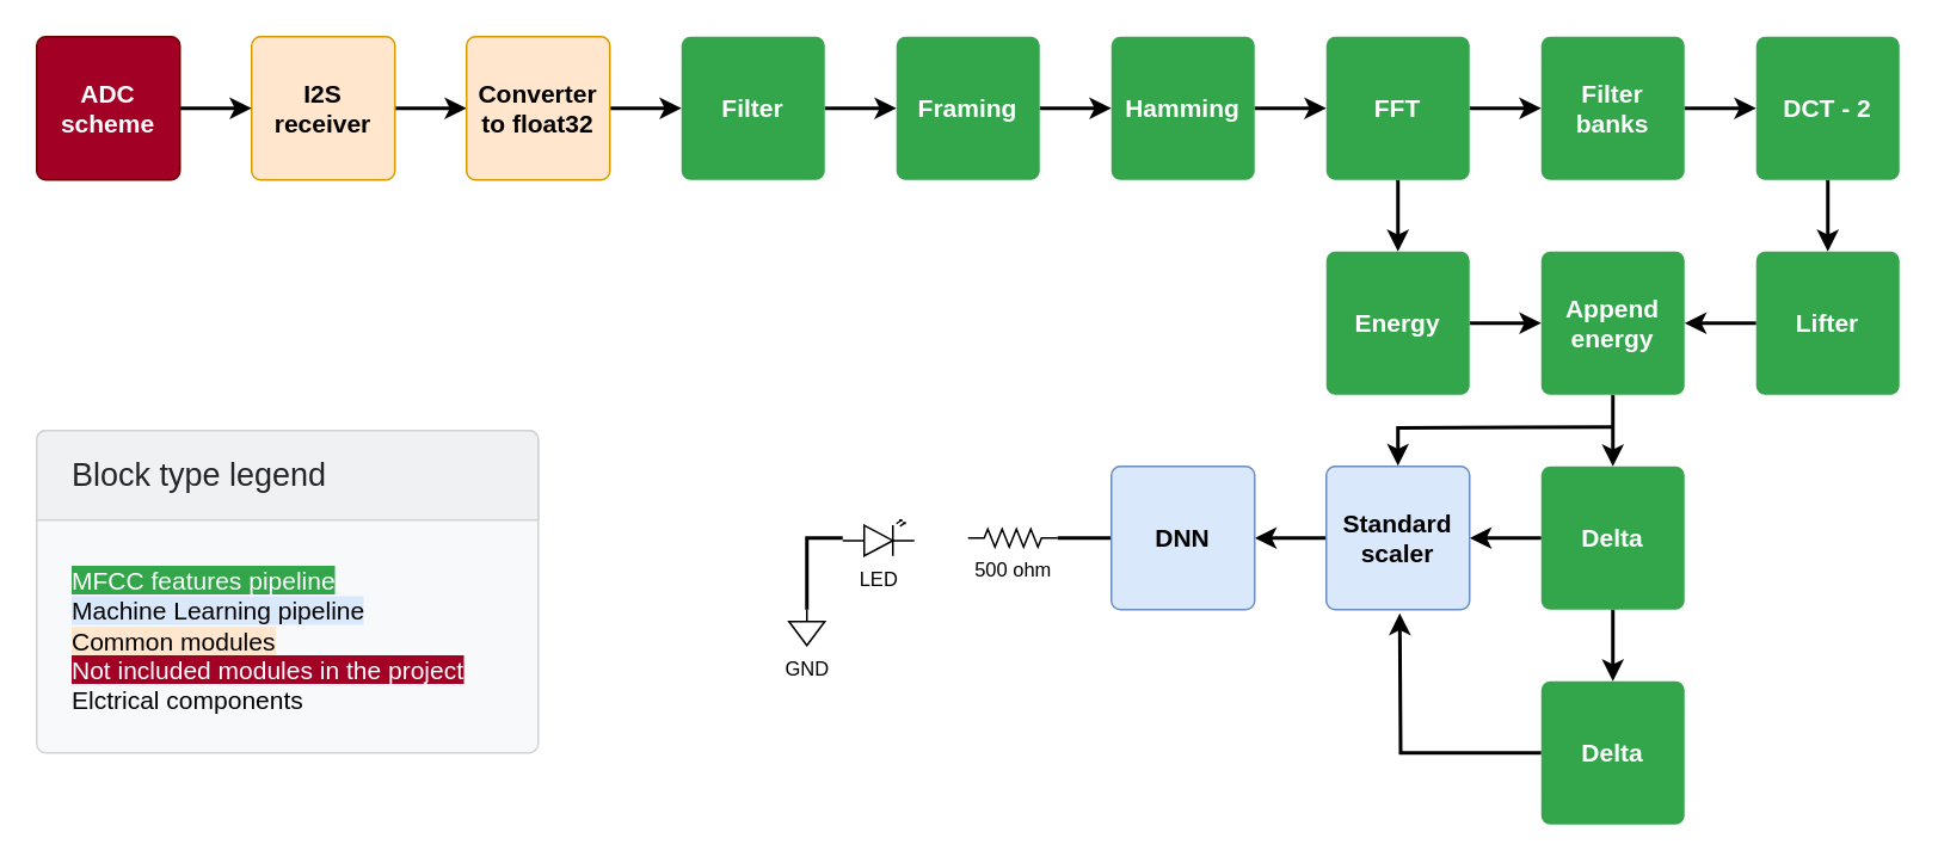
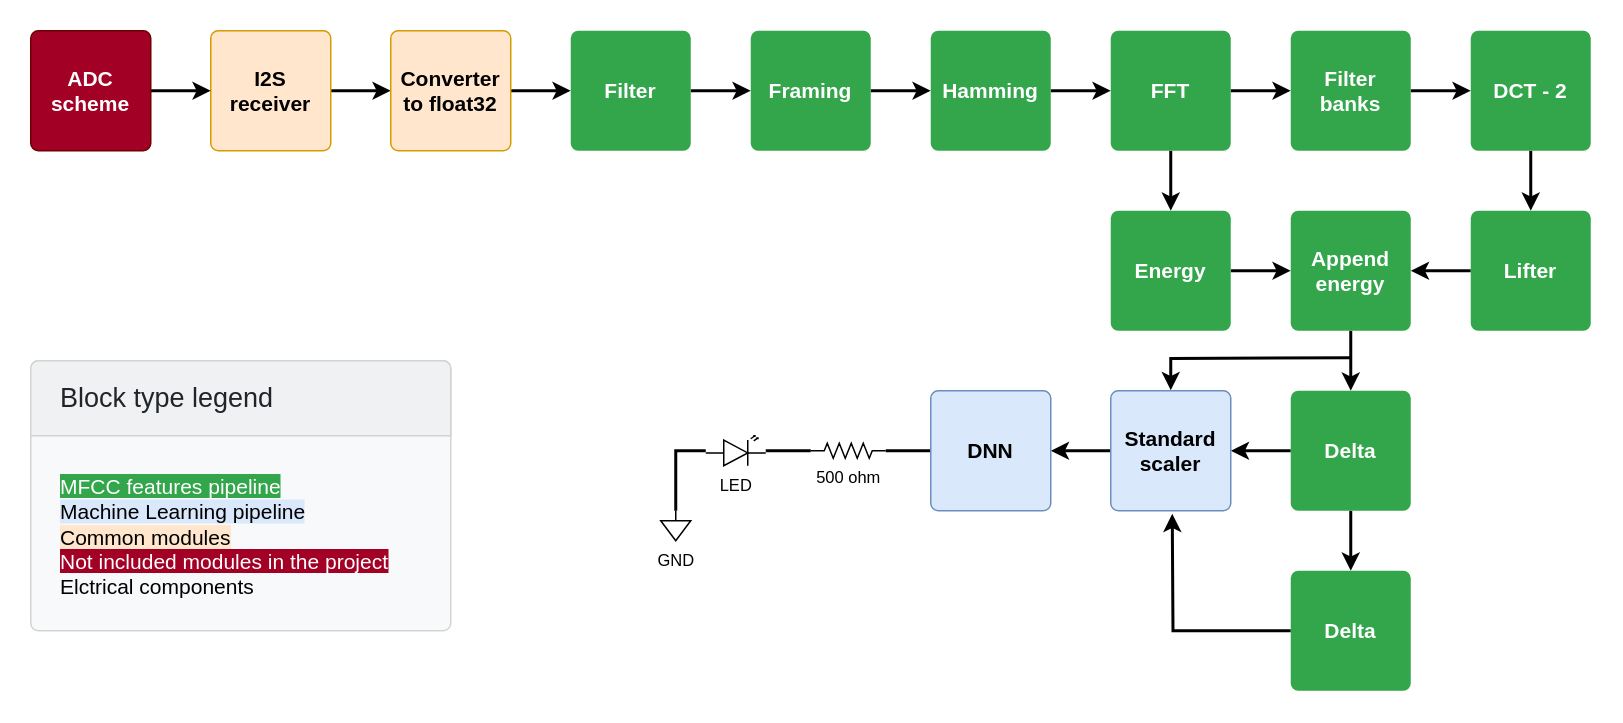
  <mxCell id="0" />
  <mxCell id="1" parent="0" />
  <mxCell id="2" value="" style="edgeStyle=orthogonalEdgeStyle;rounded=0;orthogonalLoop=1;jettySize=auto;html=1;fontSize=11;strokeWidth=2;" edge="1" parent="1" source="3" target="5"><mxGeometry relative="1" as="geometry" /></mxCell>
  <mxCell id="3" value="I2S receiver" style="html=1;shadow=0;dashed=0;shape=mxgraph.bootstrap.rrect;rSize=5;strokeColor=#d79b00;strokeWidth=1;fillColor=#ffe6cc;whiteSpace=wrap;align=center;verticalAlign=middle;spacingLeft=0;fontStyle=1;fontSize=14;spacing=5;sketch=0;" vertex="1" parent="1"><mxGeometry x="140" y="20" width="80" height="80" as="geometry" /></mxCell>
  <mxCell id="4" value="" style="edgeStyle=orthogonalEdgeStyle;rounded=0;orthogonalLoop=1;jettySize=auto;html=1;fontSize=11;strokeWidth=2;" edge="1" parent="1" source="5" target="7"><mxGeometry relative="1" as="geometry" /></mxCell>
  <mxCell id="5" value="Converter to float32" style="html=1;shadow=0;dashed=0;shape=mxgraph.bootstrap.rrect;rSize=5;strokeColor=#d79b00;strokeWidth=1;fillColor=#ffe6cc;whiteSpace=wrap;align=center;verticalAlign=middle;spacingLeft=0;fontStyle=1;fontSize=14;spacing=5;sketch=0;" vertex="1" parent="1"><mxGeometry x="260" y="20" width="80" height="80" as="geometry" /></mxCell>
  <mxCell id="6" value="" style="edgeStyle=orthogonalEdgeStyle;rounded=0;orthogonalLoop=1;jettySize=auto;html=1;fontSize=11;strokeWidth=2;" edge="1" parent="1" source="7" target="9"><mxGeometry relative="1" as="geometry" /></mxCell>
  <mxCell id="7" value="Filter" style="html=1;shadow=0;dashed=0;shape=mxgraph.bootstrap.rrect;rSize=5;strokeColor=none;strokeWidth=1;fillColor=#33A64C;fontColor=#FFFFFF;whiteSpace=wrap;align=center;verticalAlign=middle;spacingLeft=0;fontStyle=1;fontSize=14;spacing=5;sketch=0;" vertex="1" parent="1"><mxGeometry x="380" y="20" width="80" height="80" as="geometry" /></mxCell>
  <mxCell id="8" value="" style="edgeStyle=orthogonalEdgeStyle;rounded=0;orthogonalLoop=1;jettySize=auto;html=1;fontSize=11;strokeWidth=2;" edge="1" parent="1" source="9" target="11"><mxGeometry relative="1" as="geometry" /></mxCell>
  <mxCell id="9" value="Framing" style="html=1;shadow=0;dashed=0;shape=mxgraph.bootstrap.rrect;rSize=5;strokeColor=none;strokeWidth=1;fillColor=#33A64C;fontColor=#FFFFFF;whiteSpace=wrap;align=center;verticalAlign=middle;spacingLeft=0;fontStyle=1;fontSize=14;spacing=5;sketch=0;" vertex="1" parent="1"><mxGeometry x="500" y="20" width="80" height="80" as="geometry" /></mxCell>
  <mxCell id="10" value="" style="edgeStyle=orthogonalEdgeStyle;rounded=0;orthogonalLoop=1;jettySize=auto;html=1;fontSize=11;strokeWidth=2;" edge="1" parent="1" source="11" target="14"><mxGeometry relative="1" as="geometry" /></mxCell>
  <mxCell id="11" value="Hamming" style="html=1;shadow=0;dashed=0;shape=mxgraph.bootstrap.rrect;rSize=5;strokeColor=none;strokeWidth=1;fillColor=#33A64C;fontColor=#FFFFFF;whiteSpace=wrap;align=center;verticalAlign=middle;spacingLeft=0;fontStyle=1;fontSize=14;spacing=5;sketch=0;" vertex="1" parent="1"><mxGeometry x="620" y="20" width="80" height="80" as="geometry" /></mxCell>
  <mxCell id="12" value="" style="edgeStyle=orthogonalEdgeStyle;rounded=0;orthogonalLoop=1;jettySize=auto;html=1;fontSize=11;strokeWidth=2;" edge="1" parent="1" source="14" target="18"><mxGeometry relative="1" as="geometry" /></mxCell>
  <mxCell id="13" value="" style="edgeStyle=orthogonalEdgeStyle;rounded=0;orthogonalLoop=1;jettySize=auto;html=1;fontSize=11;strokeWidth=2;" edge="1" parent="1" source="14" target="16"><mxGeometry relative="1" as="geometry" /></mxCell>
  <mxCell id="14" value="FFT" style="html=1;shadow=0;dashed=0;shape=mxgraph.bootstrap.rrect;rSize=5;strokeColor=none;strokeWidth=1;fillColor=#33A64C;fontColor=#FFFFFF;whiteSpace=wrap;align=center;verticalAlign=middle;spacingLeft=0;fontStyle=1;fontSize=14;spacing=5;sketch=0;" vertex="1" parent="1"><mxGeometry x="740" y="20" width="80" height="80" as="geometry" /></mxCell>
  <mxCell id="15" value="" style="edgeStyle=orthogonalEdgeStyle;rounded=0;orthogonalLoop=1;jettySize=auto;html=1;fontSize=11;strokeWidth=2;" edge="1" parent="1" source="16" target="24"><mxGeometry relative="1" as="geometry" /></mxCell>
  <mxCell id="16" value="Energy" style="html=1;shadow=0;dashed=0;shape=mxgraph.bootstrap.rrect;rSize=5;strokeColor=none;strokeWidth=1;fillColor=#33A64C;fontColor=#FFFFFF;whiteSpace=wrap;align=center;verticalAlign=middle;spacingLeft=0;fontStyle=1;fontSize=14;spacing=5;sketch=0;" vertex="1" parent="1"><mxGeometry x="740" y="140" width="80" height="80" as="geometry" /></mxCell>
  <mxCell id="17" value="" style="edgeStyle=orthogonalEdgeStyle;rounded=0;orthogonalLoop=1;jettySize=auto;html=1;fontSize=11;strokeWidth=2;" edge="1" parent="1" source="18" target="20"><mxGeometry relative="1" as="geometry" /></mxCell>
  <mxCell id="18" value="Filter banks" style="html=1;shadow=0;dashed=0;shape=mxgraph.bootstrap.rrect;rSize=5;strokeColor=none;strokeWidth=1;fillColor=#33A64C;fontColor=#FFFFFF;whiteSpace=wrap;align=center;verticalAlign=middle;spacingLeft=0;fontStyle=1;fontSize=14;spacing=5;sketch=0;" vertex="1" parent="1"><mxGeometry x="860" y="20" width="80" height="80" as="geometry" /></mxCell>
  <mxCell id="19" value="" style="edgeStyle=orthogonalEdgeStyle;rounded=0;orthogonalLoop=1;jettySize=auto;html=1;fontSize=11;strokeWidth=2;" edge="1" parent="1" source="20" target="22"><mxGeometry relative="1" as="geometry" /></mxCell>
  <mxCell id="20" value="DCT - 2" style="html=1;shadow=0;dashed=0;shape=mxgraph.bootstrap.rrect;rSize=5;strokeColor=none;strokeWidth=1;fillColor=#33A64C;fontColor=#FFFFFF;whiteSpace=wrap;align=center;verticalAlign=middle;spacingLeft=0;fontStyle=1;fontSize=14;spacing=5;sketch=0;" vertex="1" parent="1"><mxGeometry x="980" y="20" width="80" height="80" as="geometry" /></mxCell>
  <mxCell id="21" value="" style="edgeStyle=orthogonalEdgeStyle;rounded=0;orthogonalLoop=1;jettySize=auto;html=1;fontSize=11;strokeWidth=2;" edge="1" parent="1" source="22" target="24"><mxGeometry relative="1" as="geometry" /></mxCell>
  <mxCell id="22" value="Lifter" style="html=1;shadow=0;dashed=0;shape=mxgraph.bootstrap.rrect;rSize=5;strokeColor=none;strokeWidth=1;fillColor=#33A64C;fontColor=#FFFFFF;whiteSpace=wrap;align=center;verticalAlign=middle;spacingLeft=0;fontStyle=1;fontSize=14;spacing=5;sketch=0;" vertex="1" parent="1"><mxGeometry x="980" y="140" width="80" height="80" as="geometry" /></mxCell>
  <mxCell id="23" value="" style="rounded=0;orthogonalLoop=1;jettySize=auto;html=1;fontSize=11;fontColor=#000000;strokeWidth=2;" edge="1" parent="1" source="24" target="27"><mxGeometry relative="1" as="geometry" /></mxCell>
  <mxCell id="24" value="Append energy" style="html=1;shadow=0;dashed=0;shape=mxgraph.bootstrap.rrect;rSize=5;strokeColor=none;strokeWidth=1;fillColor=#33A64C;fontColor=#FFFFFF;whiteSpace=wrap;align=center;verticalAlign=middle;spacingLeft=0;fontStyle=1;fontSize=14;spacing=5;sketch=0;" vertex="1" parent="1"><mxGeometry x="860" y="140" width="80" height="80" as="geometry" /></mxCell>
  <mxCell id="25" value="" style="edgeStyle=orthogonalEdgeStyle;rounded=0;orthogonalLoop=1;jettySize=auto;html=1;fontSize=11;fontColor=#000000;strokeWidth=2;" edge="1" parent="1" source="27" target="42"><mxGeometry relative="1" as="geometry" /></mxCell>
  <mxCell id="26" value="" style="edgeStyle=orthogonalEdgeStyle;rounded=0;orthogonalLoop=1;jettySize=auto;html=1;fontSize=11;fontColor=#000000;strokeWidth=2;" edge="1" parent="1" source="27" target="29"><mxGeometry relative="1" as="geometry" /></mxCell>
  <mxCell id="27" value="Delta" style="html=1;shadow=0;dashed=0;shape=mxgraph.bootstrap.rrect;rSize=5;strokeColor=none;strokeWidth=1;fillColor=#33A64C;fontColor=#FFFFFF;whiteSpace=wrap;align=center;verticalAlign=middle;spacingLeft=0;fontStyle=1;fontSize=14;spacing=5;sketch=0;" vertex="1" parent="1"><mxGeometry x="860" y="260" width="80" height="80" as="geometry" /></mxCell>
  <mxCell id="28" value="" style="edgeStyle=orthogonalEdgeStyle;rounded=0;orthogonalLoop=1;jettySize=auto;html=1;fontSize=11;strokeWidth=2;" edge="1" parent="1" source="29" target="31"><mxGeometry relative="1" as="geometry" /></mxCell>
  <mxCell id="29" value="Standard scaler" style="html=1;shadow=0;dashed=0;shape=mxgraph.bootstrap.rrect;rSize=5;strokeColor=#6c8ebf;strokeWidth=1;fillColor=#dae8fc;whiteSpace=wrap;align=center;verticalAlign=middle;spacingLeft=0;fontStyle=1;fontSize=14;spacing=5;sketch=0;" vertex="1" parent="1"><mxGeometry x="740" y="260" width="80" height="80" as="geometry" /></mxCell>
  <mxCell id="30" value="" style="edgeStyle=orthogonalEdgeStyle;rounded=0;orthogonalLoop=1;jettySize=auto;html=1;fontSize=11;strokeWidth=2;endArrow=none;endFill=0;" edge="1" parent="1" source="31" target="35"><mxGeometry relative="1" as="geometry" /></mxCell>
  <mxCell id="31" value="DNN" style="html=1;shadow=0;dashed=0;shape=mxgraph.bootstrap.rrect;rSize=5;strokeColor=#6c8ebf;strokeWidth=1;fillColor=#dae8fc;whiteSpace=wrap;align=center;verticalAlign=middle;spacingLeft=0;fontStyle=1;fontSize=14;spacing=5;sketch=0;" vertex="1" parent="1"><mxGeometry x="620" y="260" width="80" height="80" as="geometry" /></mxCell>
  <mxCell id="32" style="edgeStyle=orthogonalEdgeStyle;rounded=0;orthogonalLoop=1;jettySize=auto;html=1;fontSize=11;strokeWidth=2;endArrow=none;endFill=0;" edge="1" parent="1" source="33" target="38"><mxGeometry relative="1" as="geometry"><mxPoint x="460" y="340" as="targetPoint" /><Array as="points"><mxPoint x="450" y="300" /></Array></mxGeometry></mxCell>
  <mxCell id="33" value="LED" style="verticalLabelPosition=bottom;shadow=0;dashed=0;align=center;html=1;verticalAlign=top;shape=mxgraph.electrical.opto_electronics.led_2;pointerEvents=1;sketch=0;fontSize=11;gradientColor=none;" vertex="1" parent="1"><mxGeometry x="470" y="290" width="40" height="20" as="geometry" /></mxCell>
+ <mxCell id="34" value="" style="edgeStyle=orthogonalEdgeStyle;rounded=0;orthogonalLoop=1;jettySize=auto;html=1;fontSize=11;strokeWidth=2;endArrow=none;endFill=0;" edge="1" parent="1" source="35" target="33"><mxGeometry relative="1" as="geometry" /></mxCell>
  <mxCell id="35" value="500 ohm" style="pointerEvents=1;verticalLabelPosition=bottom;shadow=0;dashed=0;align=center;html=1;verticalAlign=top;shape=mxgraph.electrical.resistors.resistor_2;sketch=0;fontSize=11;gradientColor=none;" vertex="1" parent="1"><mxGeometry x="540" y="295" width="50" height="10" as="geometry" /></mxCell>
  <mxCell id="36" value="" style="edgeStyle=orthogonalEdgeStyle;rounded=0;orthogonalLoop=1;jettySize=auto;html=1;fontSize=11;strokeWidth=2;" edge="1" parent="1" source="37" target="3"><mxGeometry relative="1" as="geometry" /></mxCell>
  <mxCell id="37" value="ADC scheme" style="html=1;shadow=0;dashed=0;shape=mxgraph.bootstrap.rrect;rSize=5;strokeColor=#6F0000;strokeWidth=1;fillColor=#a20025;fontColor=#ffffff;whiteSpace=wrap;align=center;verticalAlign=middle;spacingLeft=0;fontStyle=1;fontSize=14;spacing=5;sketch=0;" vertex="1" parent="1"><mxGeometry x="20" y="20" width="80" height="80" as="geometry" /></mxCell>
  <mxCell id="38" value="GND" style="pointerEvents=1;verticalLabelPosition=bottom;shadow=0;dashed=0;align=center;html=1;verticalAlign=top;shape=mxgraph.electrical.signal_sources.signal_ground;sketch=0;fontSize=11;gradientColor=none;" vertex="1" parent="1"><mxGeometry x="440" y="340" width="20" height="20" as="geometry" /></mxCell>
  <mxCell id="39" value="&lt;span style=&quot;color: rgb(255 , 255 , 255) ; background-color: rgb(51 , 166 , 76)&quot;&gt;MFCC features pipeline&lt;/span&gt;&lt;br&gt;&lt;span style=&quot;color: rgb(0 , 0 , 0) ; background-color: rgb(218 , 232 , 252)&quot;&gt;Machine Learning pipeline&lt;/span&gt;&lt;br&gt;&lt;span style=&quot;color: rgb(0 , 0 , 0) ; background-color: rgb(255 , 230 , 204)&quot;&gt;Common modules&lt;br&gt;&lt;/span&gt;&lt;span style=&quot;color: rgb(255 , 255 , 255) ; background-color: rgb(162 , 0 , 37)&quot;&gt;Not included modules in the project&lt;/span&gt;&lt;br&gt;&lt;font color=&quot;#000000&quot;&gt;Elctrical components&lt;/font&gt;" style="html=1;shadow=0;dashed=0;shape=mxgraph.bootstrap.rrect;rSize=5;strokeColor=#D2D3D4;html=1;whiteSpace=wrap;fillColor=#F8F9FA;fontColor=#212529;verticalAlign=bottom;align=left;spacing=20;spacingBottom=0;fontSize=14;labelBackgroundColor=none;sketch=0;" vertex="1" parent="1"><mxGeometry x="20" y="240" width="280" height="180" as="geometry" /></mxCell>
  <mxCell id="40" value="Block type legend" style="html=1;shadow=0;dashed=0;shape=mxgraph.bootstrap.topButton;rSize=5;perimeter=none;whiteSpace=wrap;fillColor=#F0F1F2;strokeColor=#D2D3D4;fontColor=#212529;resizeWidth=1;fontSize=18;align=left;spacing=20;labelBackgroundColor=none;sketch=0;" vertex="1" parent="39"><mxGeometry width="280" height="50" relative="1" as="geometry" /></mxCell>
  <mxCell id="41" style="edgeStyle=orthogonalEdgeStyle;rounded=0;orthogonalLoop=1;jettySize=auto;html=1;fontSize=11;fontColor=#000000;strokeWidth=2;" edge="1" parent="1" source="42"><mxGeometry relative="1" as="geometry"><mxPoint x="781" y="342" as="targetPoint" /></mxGeometry></mxCell>
  <mxCell id="42" value="Delta" style="html=1;shadow=0;dashed=0;shape=mxgraph.bootstrap.rrect;rSize=5;strokeColor=none;strokeWidth=1;fillColor=#33A64C;fontColor=#FFFFFF;whiteSpace=wrap;align=center;verticalAlign=middle;spacingLeft=0;fontStyle=1;fontSize=14;spacing=5;sketch=0;" vertex="1" parent="1"><mxGeometry x="860" y="380" width="80" height="80" as="geometry" /></mxCell>
  <mxCell id="43" value="" style="edgeStyle=orthogonalEdgeStyle;rounded=0;orthogonalLoop=1;jettySize=auto;html=1;fontSize=11;strokeWidth=2;entryX=0.5;entryY=-0.004;entryDx=0;entryDy=0;entryPerimeter=0;" edge="1" parent="1" target="29"><mxGeometry relative="1" as="geometry"><mxPoint x="900" y="238" as="sourcePoint" /><mxPoint x="860" y="238" as="targetPoint" /></mxGeometry></mxCell>
